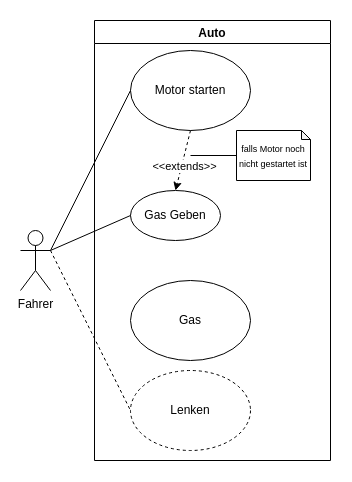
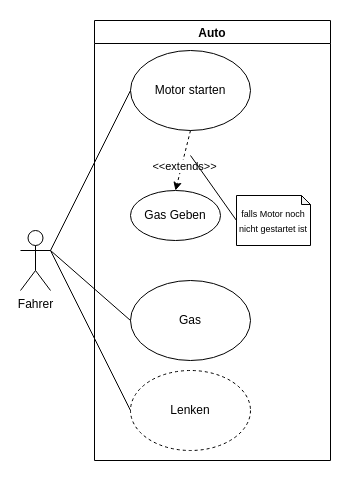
  <mxCell id="0" />
  <mxCell id="1" parent="0" />
  <mxCell id="2" value="Auto" style="swimlane;" parent="1" vertex="1"><mxGeometry x="94" y="20" width="236" height="440" as="geometry"><mxRectangle x="244" y="90" width="60" height="23" as="alternateBounds" /></mxGeometry></mxCell>
  <mxCell id="3" value="Motor starten&lt;span style=&quot;color: rgba(0 , 0 , 0 , 0) ; font-family: monospace ; font-size: 0px&quot;&gt;%3CmxGraphModel%3E%3Croot%3E%3CmxCell%20id%3D%220%22%2F%3E%3CmxCell%20id%3D%221%22%20parent%3D%220%22%2F%3E%3CmxCell%20id%3D%222%22%20value%3D%22%22%20style%3D%22edgeStyle%3DorthogonalEdgeStyle%3Brounded%3D0%3BorthogonalLoop%3D1%3BjettySize%3Dauto%3Bhtml%3D1%3B%22%20edge%3D%221%22%20parent%3D%221%22%3E%3CmxGeometry%20relative%3D%221%22%20as%3D%22geometry%22%3E%3CmxPoint%20x%3D%22135%22%20y%3D%22360%22%20as%3D%22sourcePoint%22%2F%3E%3CmxPoint%20x%3D%22135%22%20y%3D%22440%22%20as%3D%22targetPoint%22%2F%3E%3C%2FmxGeometry%3E%3C%2FmxCell%3E%3C%2Froot%3E%3C%2FmxGraphModel%3E&lt;/span&gt;" style="ellipse;whiteSpace=wrap;html=1;" parent="2" vertex="1"><mxGeometry x="36" y="30" width="120" height="80" as="geometry" /></mxCell>
  <mxCell id="4" value="Gas Geben" style="ellipse;whiteSpace=wrap;html=1;" parent="2" vertex="1"><mxGeometry x="36" y="170" width="90" height="50" as="geometry" /></mxCell>
  <mxCell id="5" value="Gas" style="ellipse;whiteSpace=wrap;html=1;" parent="2" vertex="1"><mxGeometry x="36" y="260" width="120" height="80" as="geometry" /></mxCell>
  <mxCell id="6" value="Lenken" style="ellipse;whiteSpace=wrap;html=1;dashed=1;" parent="2" vertex="1"><mxGeometry x="36" y="350" width="120" height="80" as="geometry" /></mxCell>
  <mxCell id="7" value="" style="endArrow=classic;html=1;rounded=0;dashed=1;exitX=0.5;exitY=1;exitDx=0;exitDy=0;entryX=0.5;entryY=0;entryDx=0;entryDy=0;" parent="2" source="3" target="4" edge="1"><mxGeometry width="50" height="50" relative="1" as="geometry"><mxPoint x="182" y="95" as="sourcePoint" /><mxPoint x="162" y="175" as="targetPoint" /></mxGeometry></mxCell>
  <mxCell id="8" value="&amp;lt;&amp;lt;extends&amp;gt;&amp;gt;" style="edgeLabel;html=1;align=center;verticalAlign=middle;resizable=0;points=[];" parent="7" vertex="1" connectable="0"><mxGeometry x="0.16" y="2" relative="1" as="geometry"><mxPoint as="offset" /></mxGeometry></mxCell>
- <mxCell id="9" value="&lt;font style=&quot;font-size: 9px&quot;&gt;falls Motor noch nicht gestartet ist&lt;/font&gt;" style="shape=note;whiteSpace=wrap;html=1;backgroundOutline=1;darkOpacity=0.05;size=9;" parent="2" vertex="1"><mxGeometry x="142" y="110" width="74" height="50" as="geometry" /></mxCell>
+ <mxCell id="9" value="&lt;font style=&quot;font-size: 9px&quot;&gt;falls Motor noch nicht gestartet ist&lt;/font&gt;" style="shape=note;whiteSpace=wrap;html=1;backgroundOutline=1;darkOpacity=0.05;size=9;" parent="2" vertex="1"><mxGeometry x="142" y="175" width="74" height="50" as="geometry" /></mxCell>
  <mxCell id="10" value="Fahrer" style="shape=umlActor;verticalLabelPosition=bottom;verticalAlign=top;html=1;outlineConnect=0;" parent="1" vertex="1"><mxGeometry x="20" y="230" width="30" height="60" as="geometry" /></mxCell>
  <mxCell id="11" value="" style="endArrow=none;html=1;rounded=0;entryX=0;entryY=0.5;entryDx=0;entryDy=0;exitX=1;exitY=0.333;exitDx=0;exitDy=0;exitPerimeter=0;" parent="1" source="10" target="3" edge="1"><mxGeometry width="50" height="50" relative="1" as="geometry"><mxPoint x="70" y="230" as="sourcePoint" /><mxPoint x="120" y="180" as="targetPoint" /></mxGeometry></mxCell>
- <mxCell id="12" value="" style="endArrow=none;html=1;rounded=0;entryX=0;entryY=0.5;entryDx=0;entryDy=0;exitX=1;exitY=0.333;exitDx=0;exitDy=0;exitPerimeter=0;" parent="1" source="10" target="4" edge="1"><mxGeometry width="50" height="50" relative="1" as="geometry"><mxPoint x="10" y="260" as="sourcePoint" /><mxPoint x="154" y="160" as="targetPoint" /></mxGeometry></mxCell>
- <mxCell id="14" value="" style="endArrow=none;html=1;rounded=0;entryX=0;entryY=0.5;entryDx=0;entryDy=0;exitX=1;exitY=0.333;exitDx=0;exitDy=0;exitPerimeter=0;dashed=1;" parent="1" source="10" target="6" edge="1"><mxGeometry width="50" height="50" relative="1" as="geometry"><mxPoint x="30" y="280" as="sourcePoint" /><mxPoint x="174" y="180" as="targetPoint" /></mxGeometry></mxCell>
+ <mxCell id="13" value="" style="endArrow=none;html=1;rounded=0;entryX=0;entryY=0.5;entryDx=0;entryDy=0;exitX=1;exitY=0.333;exitDx=0;exitDy=0;exitPerimeter=0;" parent="1" source="10" target="5" edge="1"><mxGeometry width="50" height="50" relative="1" as="geometry"><mxPoint x="20" y="270" as="sourcePoint" /><mxPoint x="164" y="170" as="targetPoint" /></mxGeometry></mxCell>
+ <mxCell id="14" value="" style="endArrow=none;html=1;rounded=0;entryX=0;entryY=0.5;entryDx=0;entryDy=0;exitX=1;exitY=0.333;exitDx=0;exitDy=0;exitPerimeter=0;" parent="1" source="10" target="6" edge="1"><mxGeometry width="50" height="50" relative="1" as="geometry"><mxPoint x="30" y="280" as="sourcePoint" /><mxPoint x="174" y="180" as="targetPoint" /></mxGeometry></mxCell>
  <mxCell id="15" value="" style="endArrow=none;html=1;rounded=0;fontSize=9;entryX=0;entryY=0.5;entryDx=0;entryDy=0;entryPerimeter=0;" parent="1" target="9" edge="1"><mxGeometry width="50" height="50" relative="1" as="geometry"><mxPoint x="190" y="155" as="sourcePoint" /><mxPoint x="206" y="130" as="targetPoint" /></mxGeometry></mxCell>
